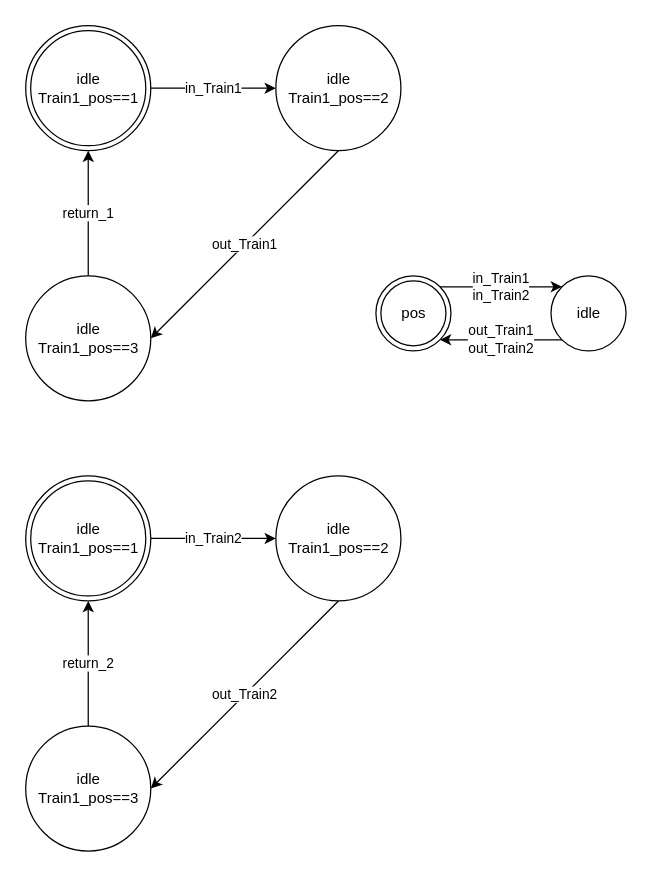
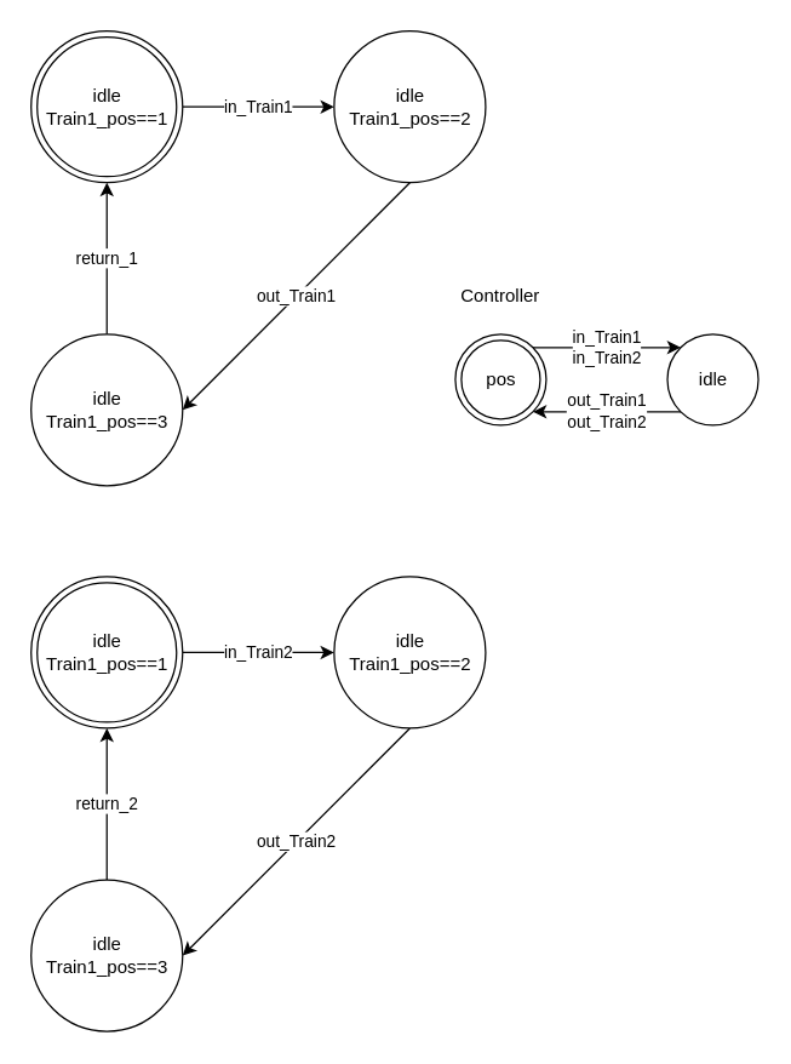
  <mxCell id="0" />
  <mxCell id="1" parent="0" />
  <mxCell id="2" value="in_Train1" style="edgeStyle=none;html=1;exitX=1;exitY=0.5;exitDx=0;exitDy=0;entryX=0;entryY=0.5;entryDx=0;entryDy=0;" parent="1" source="11" target="4" edge="1"><mxGeometry relative="1" as="geometry"><mxPoint x="100" y="60" as="sourcePoint" /></mxGeometry></mxCell>
  <mxCell id="3" value="out_Train1" style="edgeStyle=none;html=1;exitX=0.5;exitY=1;exitDx=0;exitDy=0;entryX=1;entryY=0.5;entryDx=0;entryDy=0;" parent="1" source="4" target="6" edge="1"><mxGeometry relative="1" as="geometry" /></mxCell>
  <mxCell id="4" value="idle&lt;br&gt;Train1_pos==2" style="shape=ellipse;html=1;dashed=0;whitespace=wrap;aspect=fixed;perimeter=ellipsePerimeter;" parent="1" vertex="1"><mxGeometry x="220" y="20" width="100" height="100" as="geometry" /></mxCell>
  <mxCell id="5" value="return_1" style="edgeStyle=none;html=1;exitX=0.5;exitY=0;exitDx=0;exitDy=0;entryX=0.5;entryY=1;entryDx=0;entryDy=0;" parent="1" source="6" target="11" edge="1"><mxGeometry relative="1" as="geometry"><mxPoint x="60" y="100" as="targetPoint" /><mxPoint as="offset" /></mxGeometry></mxCell>
  <mxCell id="6" value="idle&lt;br&gt;Train1_pos==3" style="shape=ellipse;html=1;dashed=0;whitespace=wrap;aspect=fixed;perimeter=ellipsePerimeter;" parent="1" vertex="1"><mxGeometry x="20" y="220" width="100" height="100" as="geometry" /></mxCell>
+ <mxCell id="7" value="Controller" style="text;html=1;strokeColor=none;fillColor=none;align=center;verticalAlign=middle;whiteSpace=wrap;rounded=0;" parent="1" vertex="1"><mxGeometry x="300" y="180" width="60" height="30" as="geometry" /></mxCell>
  <mxCell id="8" value="in_Train1&lt;br&gt;in_Train2" style="edgeStyle=none;html=1;exitX=1;exitY=0;exitDx=0;exitDy=0;entryX=0;entryY=0;entryDx=0;entryDy=0;" parent="1" source="12" target="10" edge="1"><mxGeometry relative="1" as="geometry"><mxPoint x="351.213" y="228.787" as="sourcePoint" /></mxGeometry></mxCell>
  <mxCell id="9" value="out_Train1&lt;br&gt;out_Train2" style="edgeStyle=none;html=1;exitX=0;exitY=1;exitDx=0;exitDy=0;entryX=1;entryY=1;entryDx=0;entryDy=0;" parent="1" source="10" target="12" edge="1"><mxGeometry relative="1" as="geometry"><mxPoint x="351.213" y="271.213" as="targetPoint" /></mxGeometry></mxCell>
  <mxCell id="10" value="idle" style="shape=ellipse;html=1;dashed=0;whitespace=wrap;aspect=fixed;perimeter=ellipsePerimeter;" parent="1" vertex="1"><mxGeometry x="440" y="220" width="60" height="60" as="geometry" /></mxCell>
  <mxCell id="11" value="idle&lt;br&gt;Train1_pos==1" style="ellipse;shape=doubleEllipse;html=1;dashed=0;whitespace=wrap;aspect=fixed;" parent="1" vertex="1"><mxGeometry x="20" y="20" width="100" height="100" as="geometry" /></mxCell>
  <mxCell id="12" value="pos" style="ellipse;shape=doubleEllipse;html=1;dashed=0;whitespace=wrap;aspect=fixed;" parent="1" vertex="1"><mxGeometry x="300" y="220" width="60" height="60" as="geometry" /></mxCell>
  <mxCell id="13" value="in_Train2" style="edgeStyle=none;html=1;exitX=1;exitY=0.5;exitDx=0;exitDy=0;entryX=0;entryY=0.5;entryDx=0;entryDy=0;" edge="1" parent="1" source="18" target="15"><mxGeometry relative="1" as="geometry"><mxPoint x="100" y="420" as="sourcePoint" /></mxGeometry></mxCell>
  <mxCell id="14" value="out_Train2" style="edgeStyle=none;html=1;exitX=0.5;exitY=1;exitDx=0;exitDy=0;entryX=1;entryY=0.5;entryDx=0;entryDy=0;" edge="1" parent="1" source="15" target="17"><mxGeometry relative="1" as="geometry" /></mxCell>
  <mxCell id="15" value="idle&lt;br&gt;Train1_pos==2" style="shape=ellipse;html=1;dashed=0;whitespace=wrap;aspect=fixed;perimeter=ellipsePerimeter;" vertex="1" parent="1"><mxGeometry x="220" y="380" width="100" height="100" as="geometry" /></mxCell>
  <mxCell id="16" value="return_2" style="edgeStyle=none;html=1;exitX=0.5;exitY=0;exitDx=0;exitDy=0;entryX=0.5;entryY=1;entryDx=0;entryDy=0;" edge="1" parent="1" source="17" target="18"><mxGeometry relative="1" as="geometry"><mxPoint x="60" y="460" as="targetPoint" /><mxPoint as="offset" /></mxGeometry></mxCell>
  <mxCell id="17" value="idle&lt;br&gt;Train1_pos==3" style="shape=ellipse;html=1;dashed=0;whitespace=wrap;aspect=fixed;perimeter=ellipsePerimeter;" vertex="1" parent="1"><mxGeometry x="20" y="580" width="100" height="100" as="geometry" /></mxCell>
  <mxCell id="18" value="idle&lt;br&gt;Train1_pos==1" style="ellipse;shape=doubleEllipse;html=1;dashed=0;whitespace=wrap;aspect=fixed;" vertex="1" parent="1"><mxGeometry x="20" y="380" width="100" height="100" as="geometry" /></mxCell>
